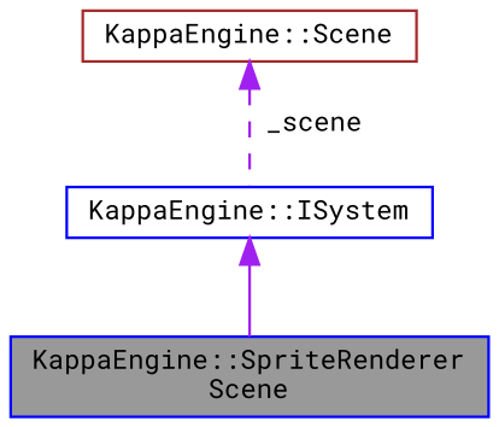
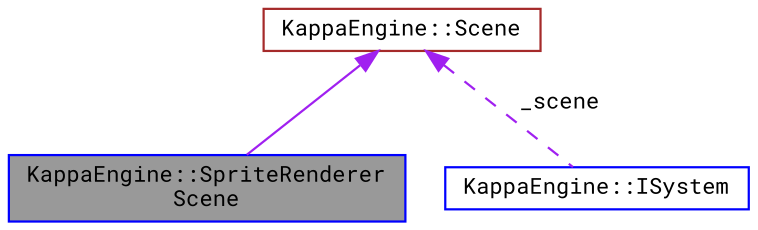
  digraph {
    fontname="Roboto Mono"
    node [color=blue fillcolor=white fontname="Roboto Mono" fontsize=10 shape=box style=filled]
    edge [color=purple dir=back fontname="Roboto Mono" fontsize=10 labelfontname=Helvetica labelfontsize=10]
    n1 [fillcolor=grey60 fontcolor=black height=0.2 label="KappaEngine::SpriteRenderer\lScene" width=0.4]
    n2 [height=0.2 label="KappaEngine::ISystem" width=0.4]
    n3 [color=brown height=0.2 label="KappaEngine::Scene" width=0.4]
-   n2 -> n1 [style=solid]
+   n3 -> n1 [style=solid]
    n3 -> n2 [label=" _scene" style=dashed]
  }
